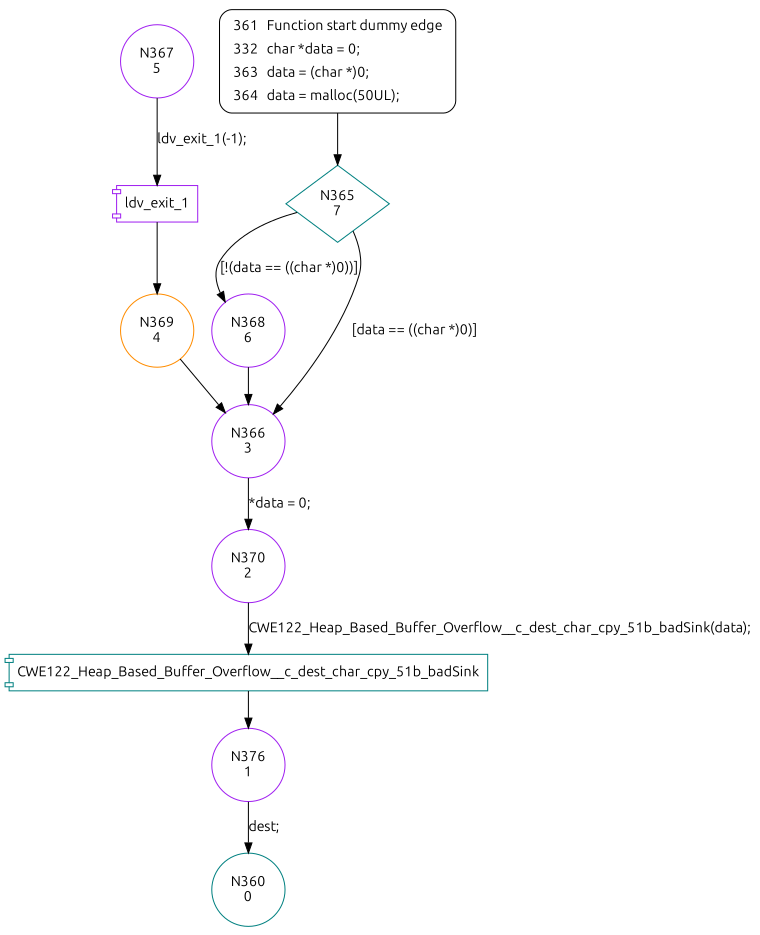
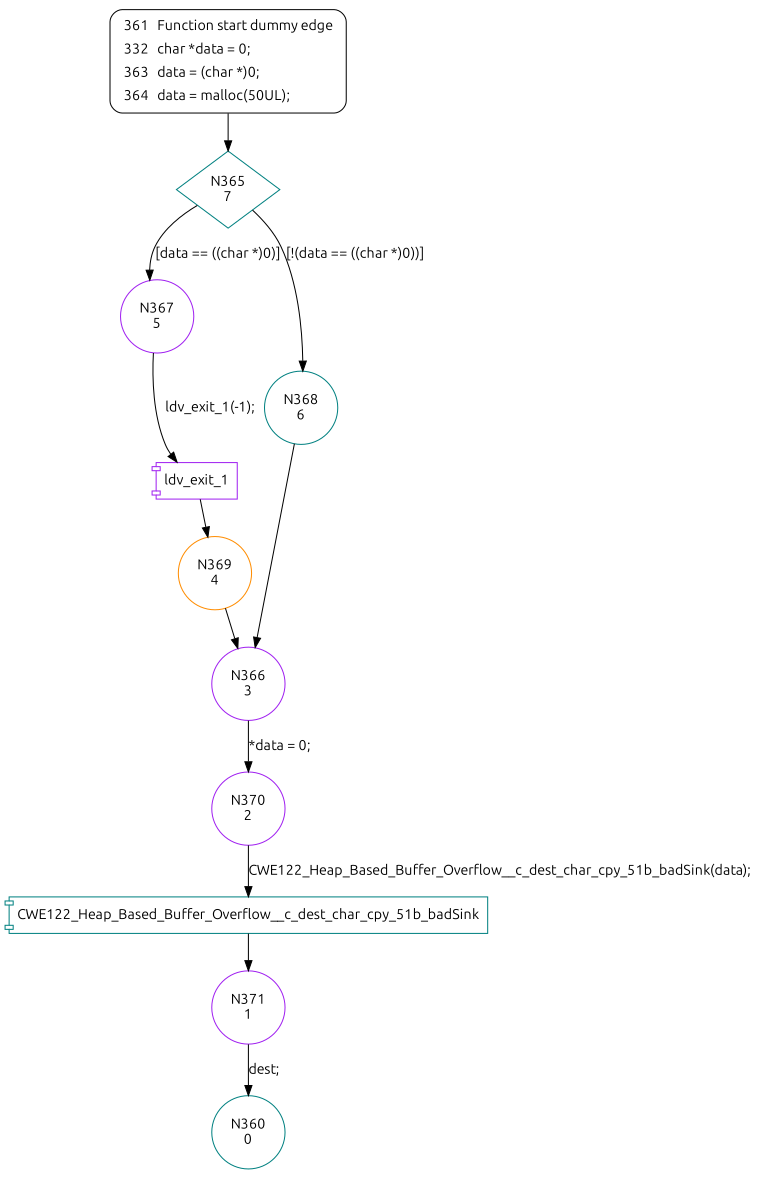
  digraph {
    fontname=Ubuntu
    node [color=purple fontname=Ubuntu shape=circle]
    edge [fontname=Ubuntu]
    n1 [color=teal label="N365\n7" shape=diamond]
    n2 [label="N367\n5"]
-   n3 [label="N368\n6"]
+   n3 [color=teal label="N368\n6"]
    n4 [label=ldv_exit_1 shape=component]
    n5 [label="N366\n3"]
    n6 [color=darkorange label="N369\n4"]
    n7 [label="N370\n2"]
    n8 [color=teal label=CWE122_Heap_Based_Buffer_Overflow__c_dest_char_cpy_51b_badSink shape=component]
-   n9 [label="N376\n1"]
+   n9 [label="N371\n1"]
    n10 [color=teal label="N360\n0"]
    n11 [fillcolor=white label=<<table border="0" cellborder="0" cellpadding="3" bgcolor="white"><tr><td align="right">361</td><td align="left">Function start dummy edge</td></tr><tr><td align="right">332</td><td align="left">char *data = 0;</td></tr><tr><td align="right">363</td><td align="left">data = (char *)0;</td></tr><tr><td align="right">364</td><td align="left">data = malloc(50UL);</td></tr></table>> penwidth=1 shape=Mrecord style="filled,bold" color=""]
-   n1 -> n5 [label="[data == ((char *)0)]"]
+   n1 -> n2 [label="[data == ((char *)0)]"]
    n1 -> n3 [label="[!(data == ((char *)0))]"]
    n2 -> n4 [label="ldv_exit_1(-1);"]
    n3 -> n5
    n4 -> n6
    n5 -> n7 [label="*data = 0;"]
    n6 -> n5
    n7 -> n8 [label="CWE122_Heap_Based_Buffer_Overflow__c_dest_char_cpy_51b_badSink(data);"]
    n8 -> n9
    n9 -> n10 [label="dest;"]
    n11 -> n1
  }
